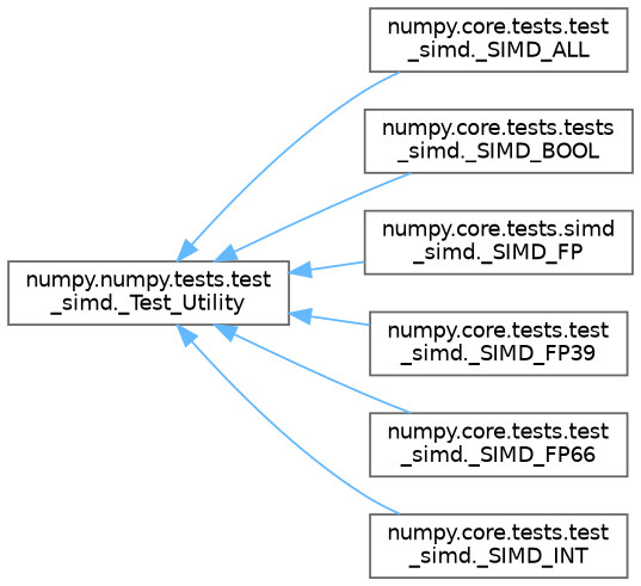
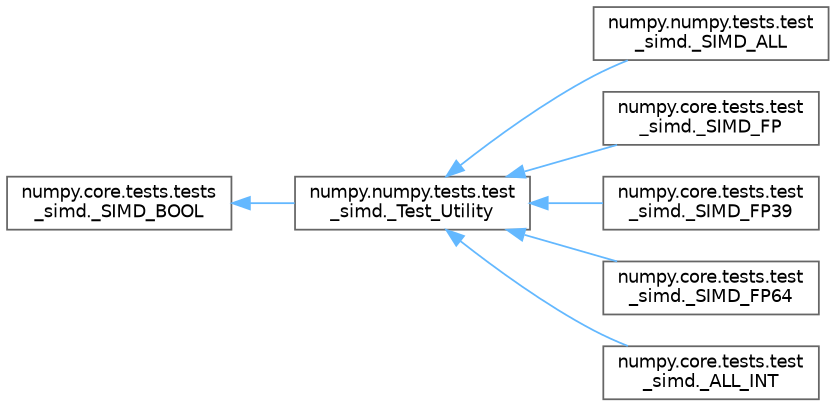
  digraph {
    rankdir=LR
    node [color=grey40 fillcolor=white fontname=Helvetica fontsize=10 shape=box style=filled]
    edge [color=steelblue1 dir=back fontname=Helvetica fontsize=10 labelfontname=Helvetica labelfontsize=10 style=solid]
    n1 [height=0.2 label="numpy.numpy.tests.test\l_simd._Test_Utility" width=0.4]
-   n2 [height=0.2 label="numpy.core.tests.test\l_simd._SIMD_ALL" width=0.4]
+   n2 [height=0.2 label="numpy.numpy.tests.test\l_simd._SIMD_ALL" width=0.4]
    n3 [height=0.2 label="numpy.core.tests.tests\l_simd._SIMD_BOOL" width=0.4]
-   n4 [height=0.2 label="numpy.core.tests.simd\l_simd._SIMD_FP" width=0.4]
+   n4 [height=0.2 label="numpy.core.tests.test\l_simd._SIMD_FP" width=0.4]
    n5 [height=0.2 label="numpy.core.tests.test\l_simd._SIMD_FP39" width=0.4]
-   n6 [height=0.2 label="numpy.core.tests.test\l_simd._SIMD_FP66" width=0.4]
-   n7 [height=0.2 label="numpy.core.tests.test\l_simd._SIMD_INT" width=0.4]
+   n6 [height=0.2 label="numpy.core.tests.test\l_simd._SIMD_FP64" width=0.4]
+   n7 [height=0.2 label="numpy.core.tests.test\l_simd._ALL_INT" width=0.4]
    n1 -> n2
-   n1 -> n3
+   n3 -> n1
    n1 -> n4
    n1 -> n5
    n1 -> n6
    n1 -> n7
  }
